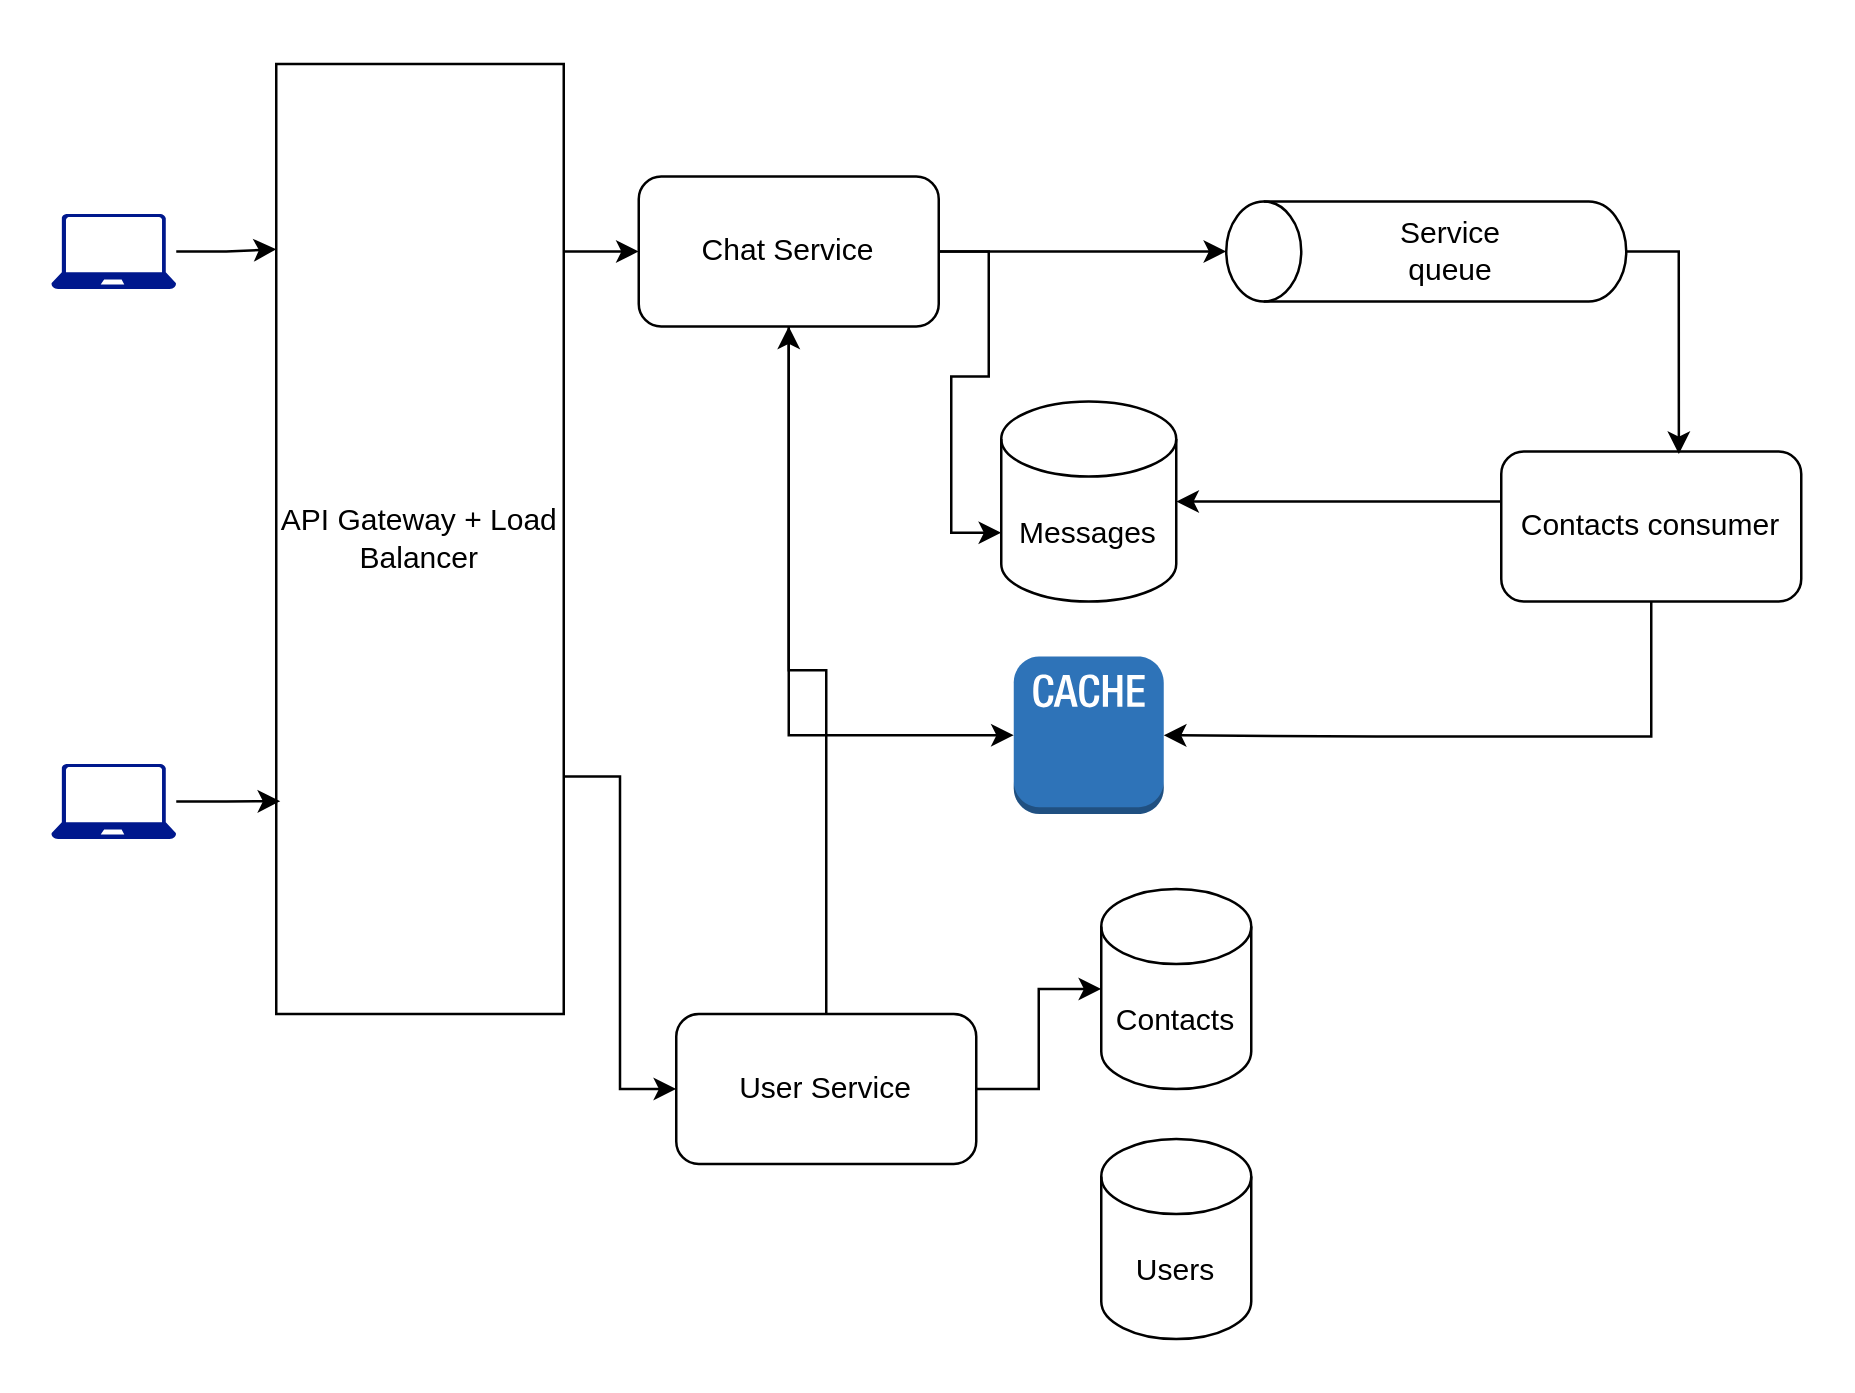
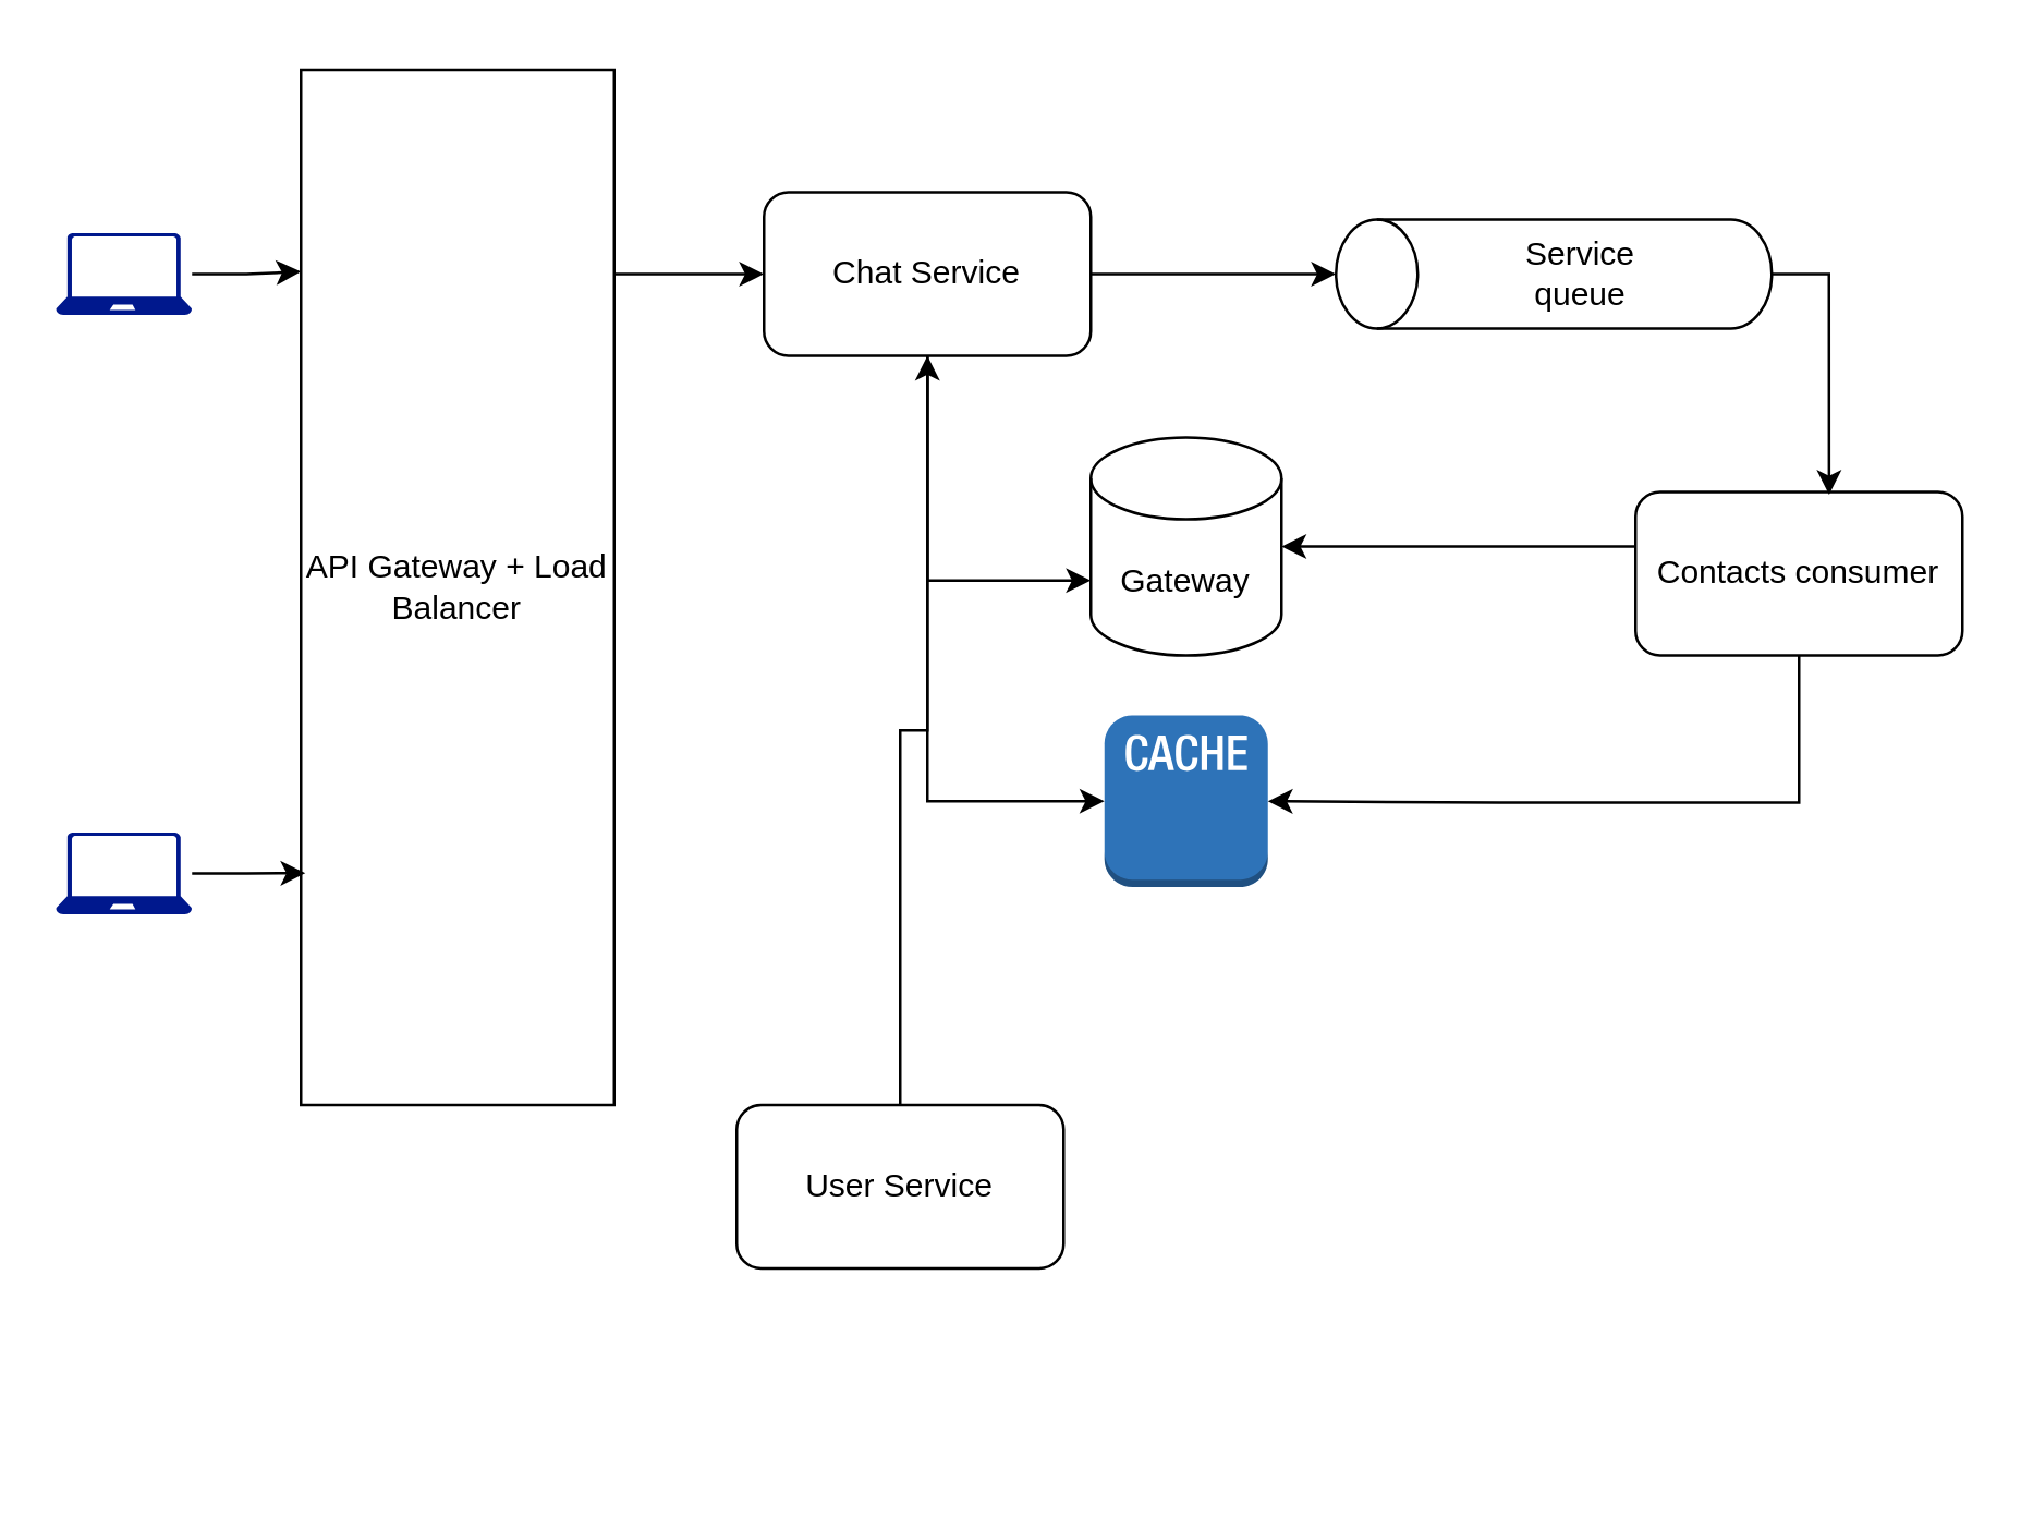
  <mxCell id="0" />
  <mxCell id="1" parent="0" />
  <mxCell id="2" value="" style="sketch=0;aspect=fixed;pointerEvents=1;shadow=0;dashed=0;html=1;strokeColor=none;labelPosition=center;verticalLabelPosition=bottom;verticalAlign=top;align=center;fillColor=#00188D;shape=mxgraph.azure.laptop" vertex="1" parent="1"><mxGeometry x="20" y="85" width="50" height="30" as="geometry" /></mxCell>
  <mxCell id="3" value="" style="sketch=0;aspect=fixed;pointerEvents=1;shadow=0;dashed=0;html=1;strokeColor=none;labelPosition=center;verticalLabelPosition=bottom;verticalAlign=top;align=center;fillColor=#00188D;shape=mxgraph.azure.laptop" vertex="1" parent="1"><mxGeometry x="20" y="305" width="50" height="30" as="geometry" /></mxCell>
  <mxCell id="4" style="edgeStyle=orthogonalEdgeStyle;rounded=0;orthogonalLoop=1;jettySize=auto;html=1;exitX=1;exitY=0.25;exitDx=0;exitDy=0;" edge="1" parent="1" source="6" target="8"><mxGeometry relative="1" as="geometry"><Array as="points"><mxPoint x="180" y="100" /></Array></mxGeometry></mxCell>
- <mxCell id="5" style="edgeStyle=orthogonalEdgeStyle;rounded=0;orthogonalLoop=1;jettySize=auto;html=1;exitX=1;exitY=0.75;exitDx=0;exitDy=0;" edge="1" parent="1" source="6" target="9"><mxGeometry relative="1" as="geometry" /></mxCell>
  <mxCell id="6" value="API Gateway + Load Balancer" style="rounded=0;whiteSpace=wrap;html=1;" vertex="1" parent="1"><mxGeometry x="110" y="25" width="115" height="380" as="geometry" /></mxCell>
  <mxCell id="7" style="edgeStyle=orthogonalEdgeStyle;rounded=0;orthogonalLoop=1;jettySize=auto;html=1;entryX=0;entryY=0.5;entryDx=0;entryDy=0;entryPerimeter=0;exitX=0.5;exitY=1;exitDx=0;exitDy=0;" edge="1" parent="1" source="8" target="12"><mxGeometry relative="1" as="geometry" /></mxCell>
- <mxCell id="8" value="Chat Service" style="rounded=1;whiteSpace=wrap;html=1;" vertex="1" parent="1"><mxGeometry x="255" y="70" width="120" height="60" as="geometry" /></mxCell>
+ <mxCell id="8" value="Chat Service" style="rounded=1;whiteSpace=wrap;html=1;" vertex="1" parent="1"><mxGeometry x="280" y="70" width="120" height="60" as="geometry" /></mxCell>
  <mxCell id="9" value="User Service" style="rounded=1;whiteSpace=wrap;html=1;" vertex="1" parent="1"><mxGeometry x="270" y="405" width="120" height="60" as="geometry" /></mxCell>
  <mxCell id="10" value="" style="shape=cylinder3;whiteSpace=wrap;html=1;boundedLbl=1;backgroundOutline=1;size=15;rotation=-90;" vertex="1" parent="1"><mxGeometry x="550" y="20" width="40" height="160" as="geometry" /></mxCell>
- <mxCell id="11" value="Messages" style="shape=cylinder3;whiteSpace=wrap;html=1;boundedLbl=1;backgroundOutline=1;size=15;" vertex="1" parent="1"><mxGeometry x="400" y="160" width="70" height="80" as="geometry" /></mxCell>
+ <mxCell id="11" value="Gateway" style="shape=cylinder3;whiteSpace=wrap;html=1;boundedLbl=1;backgroundOutline=1;size=15;" vertex="1" parent="1"><mxGeometry x="400" y="160" width="70" height="80" as="geometry" /></mxCell>
  <mxCell id="12" value="" style="outlineConnect=0;dashed=0;verticalLabelPosition=bottom;verticalAlign=top;align=center;html=1;shape=mxgraph.aws3.cache_node;fillColor=#2E73B8;gradientColor=none;" vertex="1" parent="1"><mxGeometry x="405" y="262" width="60" height="63" as="geometry" /></mxCell>
- <mxCell id="13" value="Users" style="shape=cylinder3;whiteSpace=wrap;html=1;boundedLbl=1;backgroundOutline=1;size=15;" vertex="1" parent="1"><mxGeometry x="440" y="455" width="60" height="80" as="geometry" /></mxCell>
- <mxCell id="14" value="Contacts" style="shape=cylinder3;whiteSpace=wrap;html=1;boundedLbl=1;backgroundOutline=1;size=15;" vertex="1" parent="1"><mxGeometry x="440" y="355" width="60" height="80" as="geometry" /></mxCell>
  <mxCell id="15" style="edgeStyle=orthogonalEdgeStyle;rounded=0;orthogonalLoop=1;jettySize=auto;html=1;entryX=1;entryY=0.5;entryDx=0;entryDy=0;entryPerimeter=0;" edge="1" parent="1" source="16" target="12"><mxGeometry relative="1" as="geometry"><Array as="points"><mxPoint x="660" y="294" /><mxPoint x="550" y="294" /></Array></mxGeometry></mxCell>
  <mxCell id="16" value="Contacts consumer" style="rounded=1;whiteSpace=wrap;html=1;" vertex="1" parent="1"><mxGeometry x="600" y="180" width="120" height="60" as="geometry" /></mxCell>
  <mxCell id="17" style="edgeStyle=orthogonalEdgeStyle;rounded=0;orthogonalLoop=1;jettySize=auto;html=1;entryX=0;entryY=0.195;entryDx=0;entryDy=0;entryPerimeter=0;" edge="1" parent="1" source="2" target="6"><mxGeometry relative="1" as="geometry" /></mxCell>
  <mxCell id="18" style="edgeStyle=orthogonalEdgeStyle;rounded=0;orthogonalLoop=1;jettySize=auto;html=1;entryX=0.014;entryY=0.776;entryDx=0;entryDy=0;entryPerimeter=0;" edge="1" parent="1" source="3" target="6"><mxGeometry relative="1" as="geometry" /></mxCell>
  <mxCell id="19" style="edgeStyle=orthogonalEdgeStyle;rounded=0;orthogonalLoop=1;jettySize=auto;html=1;entryX=0.5;entryY=0;entryDx=0;entryDy=0;entryPerimeter=0;" edge="1" parent="1" source="8" target="10"><mxGeometry relative="1" as="geometry" /></mxCell>
  <mxCell id="20" style="edgeStyle=orthogonalEdgeStyle;rounded=0;orthogonalLoop=1;jettySize=auto;html=1;entryX=0.592;entryY=0.017;entryDx=0;entryDy=0;entryPerimeter=0;exitX=0.5;exitY=1;exitDx=0;exitDy=0;exitPerimeter=0;" edge="1" parent="1" source="10" target="16"><mxGeometry relative="1" as="geometry" /></mxCell>
  <mxCell id="21" style="edgeStyle=orthogonalEdgeStyle;rounded=0;orthogonalLoop=1;jettySize=auto;html=1;entryX=1;entryY=0.5;entryDx=0;entryDy=0;entryPerimeter=0;" edge="1" parent="1" source="16" target="11"><mxGeometry relative="1" as="geometry"><Array as="points"><mxPoint x="570" y="200" /><mxPoint x="570" y="200" /></Array></mxGeometry></mxCell>
- <mxCell id="22" style="edgeStyle=orthogonalEdgeStyle;rounded=0;orthogonalLoop=1;jettySize=auto;html=1;entryX=0;entryY=0.5;entryDx=0;entryDy=0;entryPerimeter=0;" edge="1" parent="1" source="9" target="14"><mxGeometry relative="1" as="geometry" /></mxCell>
  <mxCell id="23" style="edgeStyle=orthogonalEdgeStyle;rounded=0;orthogonalLoop=1;jettySize=auto;html=1;" edge="1" parent="1" source="9" target="8"><mxGeometry relative="1" as="geometry" /></mxCell>
  <mxCell id="24" style="edgeStyle=orthogonalEdgeStyle;rounded=0;orthogonalLoop=1;jettySize=auto;html=1;entryX=0;entryY=0;entryDx=0;entryDy=52.5;entryPerimeter=0;" edge="1" parent="1" source="8" target="11"><mxGeometry relative="1" as="geometry" /></mxCell>
  <mxCell id="25" value="Service queue" style="text;html=1;align=center;verticalAlign=middle;whiteSpace=wrap;rounded=0;" vertex="1" parent="1"><mxGeometry x="550" y="85" width="60" height="30" as="geometry" /></mxCell>
